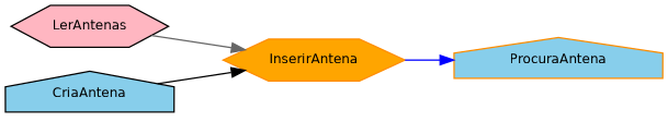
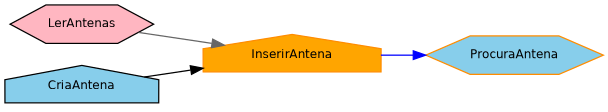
  digraph {
    rankdir=LR
    node [color=black fillcolor=skyblue fontname=Helvetica fontsize=10 shape=hexagon style=filled]
    edge [fontname=Helvetica fontsize=10 labelfontname=Helvetica labelfontsize=10 style=solid]
    n1 [fillcolor=lightpink fontcolor=black height=0.2 label=LerAntenas width=0.4]
-   n2 [color=darkorange fillcolor=orange height=0.2 label=InserirAntena width=0.4]
-   n3 [color=darkorange height=0.2 label=ProcuraAntena shape=house width=0.4]
+   n2 [color=darkorange fillcolor=orange height=0.2 label=InserirAntena shape=house width=0.4]
+   n3 [color=darkorange height=0.2 label=ProcuraAntena width=0.4]
    n4 [height=0.2 label=CriaAntena shape=house width=0.4]
    n1 -> n2 [color=gray40]
    n2 -> n3 [color=blue]
    n4 -> n2 [color=black]
  }
